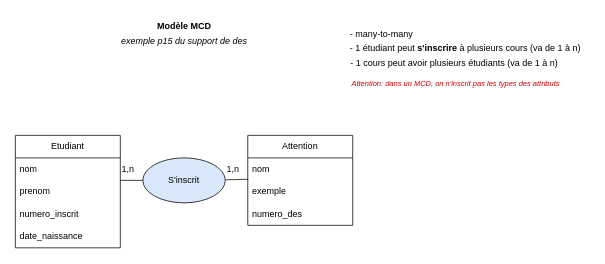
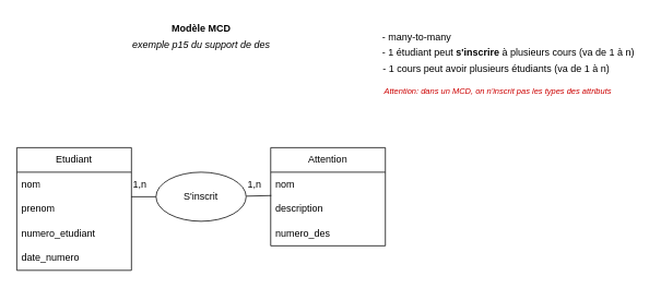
  <mxCell id="0" />
  <mxCell id="1" parent="0" />
  <mxCell id="2" value="Etudiant" style="swimlane;fontStyle=0;childLayout=stackLayout;horizontal=1;startSize=30;horizontalStack=0;resizeParent=1;resizeParentMax=0;resizeLast=0;collapsible=1;marginBottom=0;whiteSpace=wrap;html=1;" vertex="1" parent="1"><mxGeometry x="20" y="180" width="140" height="150" as="geometry" /></mxCell>
  <mxCell id="3" value="nom" style="text;strokeColor=none;fillColor=none;align=left;verticalAlign=middle;spacingLeft=4;spacingRight=4;overflow=hidden;points=[[0,0.5],[1,0.5]];portConstraint=eastwest;rotatable=0;whiteSpace=wrap;html=1;" vertex="1" parent="2"><mxGeometry y="30" width="140" height="30" as="geometry" /></mxCell>
  <mxCell id="4" value="prenom" style="text;strokeColor=none;fillColor=none;align=left;verticalAlign=middle;spacingLeft=4;spacingRight=4;overflow=hidden;points=[[0,0.5],[1,0.5]];portConstraint=eastwest;rotatable=0;whiteSpace=wrap;html=1;" vertex="1" parent="2"><mxGeometry y="60" width="140" height="30" as="geometry" /></mxCell>
- <mxCell id="5" value="numero_inscrit" style="text;strokeColor=none;fillColor=none;align=left;verticalAlign=middle;spacingLeft=4;spacingRight=4;overflow=hidden;points=[[0,0.5],[1,0.5]];portConstraint=eastwest;rotatable=0;whiteSpace=wrap;html=1;" vertex="1" parent="2"><mxGeometry y="90" width="140" height="30" as="geometry" /></mxCell>
- <mxCell id="6" value="date_naissance" style="text;strokeColor=none;fillColor=none;align=left;verticalAlign=middle;spacingLeft=4;spacingRight=4;overflow=hidden;points=[[0,0.5],[1,0.5]];portConstraint=eastwest;rotatable=0;whiteSpace=wrap;html=1;" vertex="1" parent="2"><mxGeometry y="120" width="140" height="30" as="geometry" /></mxCell>
+ <mxCell id="5" value="numero_etudiant" style="text;strokeColor=none;fillColor=none;align=left;verticalAlign=middle;spacingLeft=4;spacingRight=4;overflow=hidden;points=[[0,0.5],[1,0.5]];portConstraint=eastwest;rotatable=0;whiteSpace=wrap;html=1;" vertex="1" parent="2"><mxGeometry y="90" width="140" height="30" as="geometry" /></mxCell>
+ <mxCell id="6" value="date_numero" style="text;strokeColor=none;fillColor=none;align=left;verticalAlign=middle;spacingLeft=4;spacingRight=4;overflow=hidden;points=[[0,0.5],[1,0.5]];portConstraint=eastwest;rotatable=0;whiteSpace=wrap;html=1;" vertex="1" parent="2"><mxGeometry y="120" width="140" height="30" as="geometry" /></mxCell>
  <mxCell id="7" value="Attention" style="swimlane;fontStyle=0;childLayout=stackLayout;horizontal=1;startSize=30;horizontalStack=0;resizeParent=1;resizeParentMax=0;resizeLast=0;collapsible=1;marginBottom=0;whiteSpace=wrap;html=1;" vertex="1" parent="1"><mxGeometry x="330" y="180" width="140" height="120" as="geometry" /></mxCell>
  <mxCell id="8" value="nom" style="text;strokeColor=none;fillColor=none;align=left;verticalAlign=middle;spacingLeft=4;spacingRight=4;overflow=hidden;points=[[0,0.5],[1,0.5]];portConstraint=eastwest;rotatable=0;whiteSpace=wrap;html=1;" vertex="1" parent="7"><mxGeometry y="30" width="140" height="30" as="geometry" /></mxCell>
  <mxCell id="9" value="" style="endArrow=none;html=1;exitX=0.005;exitY=-0.049;exitDx=0;exitDy=0;exitPerimeter=0;" edge="1" parent="7" source="10"><mxGeometry width="50" height="50" relative="1" as="geometry"><mxPoint x="60" y="59.31" as="sourcePoint" /><mxPoint x="-30" y="59.31" as="targetPoint" /><Array as="points" /></mxGeometry></mxCell>
- <mxCell id="10" value="exemple" style="text;strokeColor=none;fillColor=none;align=left;verticalAlign=middle;spacingLeft=4;spacingRight=4;overflow=hidden;points=[[0,0.5],[1,0.5]];portConstraint=eastwest;rotatable=0;whiteSpace=wrap;html=1;" vertex="1" parent="7"><mxGeometry y="60" width="140" height="30" as="geometry" /></mxCell>
+ <mxCell id="10" value="description" style="text;strokeColor=none;fillColor=none;align=left;verticalAlign=middle;spacingLeft=4;spacingRight=4;overflow=hidden;points=[[0,0.5],[1,0.5]];portConstraint=eastwest;rotatable=0;whiteSpace=wrap;html=1;" vertex="1" parent="7"><mxGeometry y="60" width="140" height="30" as="geometry" /></mxCell>
  <mxCell id="11" value="numero_des" style="text;strokeColor=none;fillColor=none;align=left;verticalAlign=middle;spacingLeft=4;spacingRight=4;overflow=hidden;points=[[0,0.5],[1,0.5]];portConstraint=eastwest;rotatable=0;whiteSpace=wrap;html=1;" vertex="1" parent="7"><mxGeometry y="90" width="140" height="30" as="geometry" /></mxCell>
- <mxCell id="12" value="S'inscrit" style="ellipse;whiteSpace=wrap;html=1;fillColor=#dae8fc;" vertex="1" parent="1"><mxGeometry x="190" y="210" width="110" height="60" as="geometry" /></mxCell>
+ <mxCell id="12" value="S'inscrit" style="ellipse;whiteSpace=wrap;html=1;" vertex="1" parent="1"><mxGeometry x="190" y="210" width="110" height="60" as="geometry" /></mxCell>
  <mxCell id="13" value="" style="endArrow=none;html=1;exitX=1;exitY=0;exitDx=0;exitDy=0;exitPerimeter=0;" edge="1" parent="1" source="4"><mxGeometry width="50" height="50" relative="1" as="geometry"><mxPoint x="160" y="270" as="sourcePoint" /><mxPoint x="190" y="240" as="targetPoint" /></mxGeometry></mxCell>
  <mxCell id="14" value="1,n" style="text;html=1;align=center;verticalAlign=middle;resizable=0;points=[];autosize=1;strokeColor=none;fillColor=none;" vertex="1" parent="1"><mxGeometry x="150" y="210" width="40" height="30" as="geometry" /></mxCell>
  <mxCell id="15" value="1,n" style="text;html=1;align=center;verticalAlign=middle;resizable=0;points=[];autosize=1;strokeColor=none;fillColor=none;" vertex="1" parent="1"><mxGeometry x="290" y="210" width="40" height="30" as="geometry" /></mxCell>
  <mxCell id="16" value="exemple p15 du support de des" style="text;html=1;align=center;verticalAlign=middle;resizable=0;points=[];autosize=1;strokeColor=none;fillColor=none;fontStyle=2" vertex="1" parent="1"><mxGeometry x="145" y="40" width="200" height="30" as="geometry" /></mxCell>
  <mxCell id="17" value="Modèle MCD" style="text;html=1;align=center;verticalAlign=middle;resizable=0;points=[];autosize=1;strokeColor=none;fillColor=none;fontStyle=1" vertex="1" parent="1"><mxGeometry x="195" y="20" width="100" height="30" as="geometry" /></mxCell>
  <mxCell id="18" value="- many-to-many" style="text;html=1;align=center;verticalAlign=middle;resizable=0;points=[];autosize=1;strokeColor=none;fillColor=none;" vertex="1" parent="1"><mxGeometry x="453" y="30" width="110" height="30" as="geometry" /></mxCell>
  <mxCell id="19" value="- 1 étudiant peut &lt;b&gt;s'inscrire&lt;/b&gt; à plusieurs cours (va de 1 à n)" style="text;html=1;align=center;verticalAlign=middle;resizable=0;points=[];autosize=1;strokeColor=none;fillColor=none;" vertex="1" parent="1"><mxGeometry x="455" y="49" width="330" height="30" as="geometry" /></mxCell>
  <mxCell id="20" value="- 1 cours peut avoir plusieurs étudiants (va de 1 à n)" style="text;html=1;align=center;verticalAlign=middle;resizable=0;points=[];autosize=1;strokeColor=none;fillColor=none;" vertex="1" parent="1"><mxGeometry x="455" y="69" width="300" height="30" as="geometry" /></mxCell>
  <mxCell id="21" value="Attention: dans un MCD, on n'inscrit pas les types des attributs" style="text;html=1;align=center;verticalAlign=middle;resizable=0;points=[];autosize=1;strokeColor=none;fillColor=none;fontStyle=2;fontSize=10;fontColor=#CC0000;" vertex="1" parent="1"><mxGeometry x="457" y="96" width="300" height="30" as="geometry" /></mxCell>
